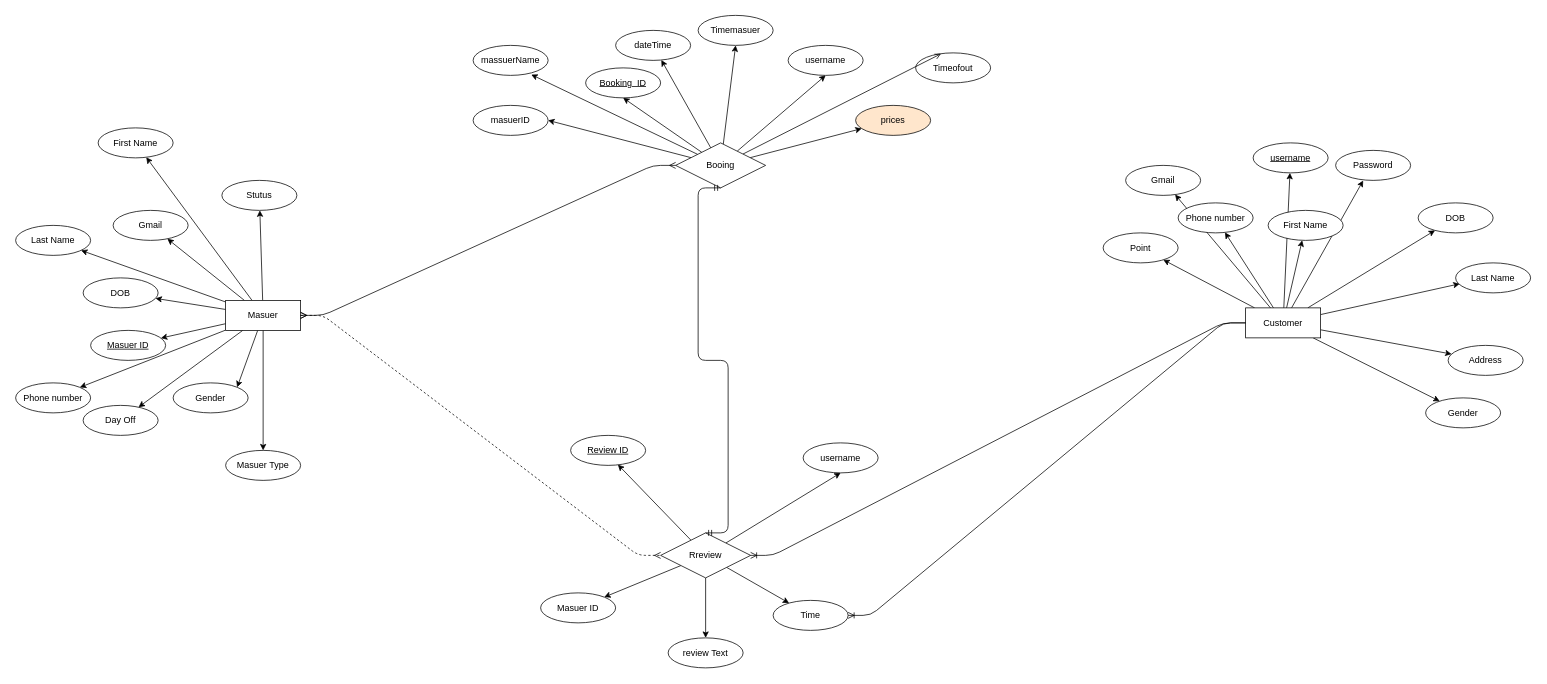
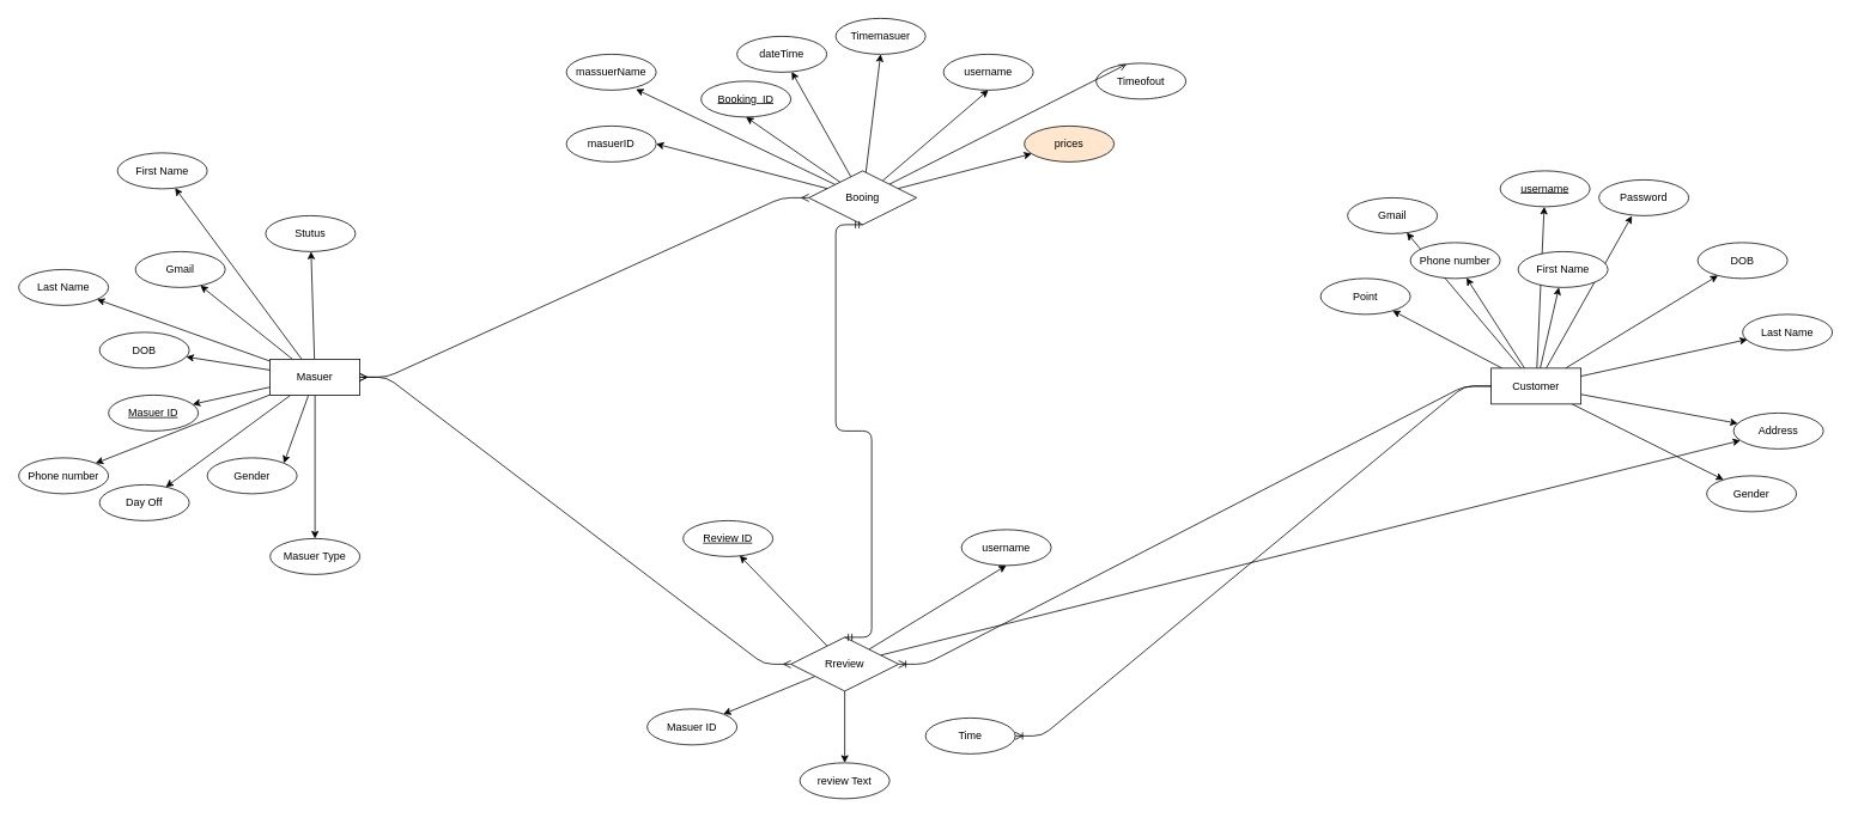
  <mxCell id="0" />
  <mxCell id="1" parent="0" />
  <mxCell id="2" value="Booking&amp;nbsp; ID" style="ellipse;whiteSpace=wrap;html=1;align=center;fontStyle=4;" parent="1" vertex="1"><mxGeometry x="780" y="90" width="100" height="40" as="geometry" /></mxCell>
  <mxCell id="3" value="username" style="ellipse;whiteSpace=wrap;html=1;align=center;" parent="1" vertex="1"><mxGeometry x="1050" y="60" width="100" height="40" as="geometry" /></mxCell>
  <mxCell id="4" value="masuerID" style="ellipse;whiteSpace=wrap;html=1;align=center;" parent="1" vertex="1"><mxGeometry x="630" y="140" width="100" height="40" as="geometry" /></mxCell>
  <mxCell id="5" value="massuerName" style="ellipse;whiteSpace=wrap;html=1;align=center;" parent="1" vertex="1"><mxGeometry x="630" y="60" width="100" height="40" as="geometry" /></mxCell>
  <mxCell id="6" value="dateTime" style="ellipse;whiteSpace=wrap;html=1;align=center;" parent="1" vertex="1"><mxGeometry x="820" y="40" width="100" height="40" as="geometry" /></mxCell>
  <mxCell id="7" value="Timemasuer" style="ellipse;whiteSpace=wrap;html=1;align=center;" parent="1" vertex="1"><mxGeometry x="930" y="20" width="100" height="40" as="geometry" /></mxCell>
  <mxCell id="8" value="Timeofout" style="ellipse;whiteSpace=wrap;html=1;align=center;" parent="1" vertex="1"><mxGeometry x="1220" y="70" width="100" height="40" as="geometry" /></mxCell>
  <mxCell id="9" value="prices" style="ellipse;whiteSpace=wrap;html=1;align=center;fillColor=#ffe6cc;" parent="1" vertex="1"><mxGeometry x="1140" y="140" width="100" height="40" as="geometry" /></mxCell>
  <mxCell id="10" style="edgeStyle=none;html=1;" parent="1" source="20" target="21" edge="1"><mxGeometry relative="1" as="geometry" /></mxCell>
  <mxCell id="11" style="edgeStyle=none;html=1;entryX=0.367;entryY=1.006;entryDx=0;entryDy=0;entryPerimeter=0;" parent="1" source="20" target="22" edge="1"><mxGeometry relative="1" as="geometry" /></mxCell>
  <mxCell id="12" style="edgeStyle=none;html=1;" parent="1" source="20" target="23" edge="1"><mxGeometry relative="1" as="geometry" /></mxCell>
  <mxCell id="13" style="edgeStyle=none;html=1;entryX=0.054;entryY=0.697;entryDx=0;entryDy=0;entryPerimeter=0;" parent="1" source="20" target="24" edge="1"><mxGeometry relative="1" as="geometry" /></mxCell>
  <mxCell id="14" style="edgeStyle=none;html=1;" parent="1" source="20" target="25" edge="1"><mxGeometry relative="1" as="geometry" /></mxCell>
  <mxCell id="15" style="edgeStyle=none;html=1;" parent="1" source="20" target="26" edge="1"><mxGeometry relative="1" as="geometry" /></mxCell>
  <mxCell id="16" style="edgeStyle=none;html=1;" parent="1" source="20" target="27" edge="1"><mxGeometry relative="1" as="geometry" /></mxCell>
  <mxCell id="17" style="edgeStyle=none;html=1;" parent="1" source="20" target="28" edge="1"><mxGeometry relative="1" as="geometry" /></mxCell>
  <mxCell id="18" style="edgeStyle=none;html=1;" parent="1" source="20" target="29" edge="1"><mxGeometry relative="1" as="geometry" /></mxCell>
  <mxCell id="19" style="edgeStyle=none;html=1;" parent="1" source="20" target="30" edge="1"><mxGeometry relative="1" as="geometry" /></mxCell>
  <mxCell id="20" value="Customer" style="whiteSpace=wrap;html=1;align=center;" parent="1" vertex="1"><mxGeometry x="1660" y="410" width="100" height="40" as="geometry" /></mxCell>
  <mxCell id="21" value="username" style="ellipse;whiteSpace=wrap;html=1;align=center;fontStyle=4;" parent="1" vertex="1"><mxGeometry x="1670" y="190" width="100" height="40" as="geometry" /></mxCell>
  <mxCell id="22" value="Password" style="ellipse;whiteSpace=wrap;html=1;align=center;" parent="1" vertex="1"><mxGeometry x="1780" y="200" width="100" height="40" as="geometry" /></mxCell>
  <mxCell id="23" value="First Name" style="ellipse;whiteSpace=wrap;html=1;align=center;" parent="1" vertex="1"><mxGeometry x="1690" y="280" width="100" height="40" as="geometry" /></mxCell>
  <mxCell id="24" value="Last Name" style="ellipse;whiteSpace=wrap;html=1;align=center;" parent="1" vertex="1"><mxGeometry x="1940" y="350" width="100" height="40" as="geometry" /></mxCell>
  <mxCell id="25" value="DOB" style="ellipse;whiteSpace=wrap;html=1;align=center;" parent="1" vertex="1"><mxGeometry x="1890" y="270" width="100" height="40" as="geometry" /></mxCell>
  <mxCell id="26" value="Gender" style="ellipse;whiteSpace=wrap;html=1;align=center;" parent="1" vertex="1"><mxGeometry x="1900" y="530" width="100" height="40" as="geometry" /></mxCell>
  <mxCell id="27" value="Phone number" style="ellipse;whiteSpace=wrap;html=1;align=center;" parent="1" vertex="1"><mxGeometry x="1570" y="270" width="100" height="40" as="geometry" /></mxCell>
  <mxCell id="28" value="Gmail" style="ellipse;whiteSpace=wrap;html=1;align=center;" parent="1" vertex="1"><mxGeometry x="1500" y="220" width="100" height="40" as="geometry" /></mxCell>
  <mxCell id="29" value="Address" style="ellipse;whiteSpace=wrap;html=1;align=center;" parent="1" vertex="1"><mxGeometry x="1930" y="460" width="100" height="40" as="geometry" /></mxCell>
  <mxCell id="30" value="Point" style="ellipse;whiteSpace=wrap;html=1;align=center;" parent="1" vertex="1"><mxGeometry x="1470" y="310" width="100" height="40" as="geometry" /></mxCell>
  <mxCell id="31" style="edgeStyle=none;html=1;" parent="1" source="41" target="42" edge="1"><mxGeometry relative="1" as="geometry" /></mxCell>
  <mxCell id="32" style="edgeStyle=none;html=1;" parent="1" source="41" target="44" edge="1"><mxGeometry relative="1" as="geometry" /></mxCell>
  <mxCell id="33" style="edgeStyle=none;html=1;" parent="1" source="41" target="43" edge="1"><mxGeometry relative="1" as="geometry" /></mxCell>
  <mxCell id="34" style="edgeStyle=none;html=1;" parent="1" source="41" target="47" edge="1"><mxGeometry relative="1" as="geometry" /></mxCell>
  <mxCell id="35" style="edgeStyle=none;html=1;" parent="1" source="41" target="45" edge="1"><mxGeometry relative="1" as="geometry" /></mxCell>
  <mxCell id="36" style="edgeStyle=none;html=1;" parent="1" source="41" target="48" edge="1"><mxGeometry relative="1" as="geometry" /></mxCell>
  <mxCell id="37" style="edgeStyle=none;html=1;entryX=1;entryY=0;entryDx=0;entryDy=0;" parent="1" source="41" target="46" edge="1"><mxGeometry relative="1" as="geometry" /></mxCell>
  <mxCell id="38" style="edgeStyle=none;html=1;" parent="1" source="41" target="49" edge="1"><mxGeometry relative="1" as="geometry" /></mxCell>
  <mxCell id="39" style="edgeStyle=none;html=1;" parent="1" source="41" target="50" edge="1"><mxGeometry relative="1" as="geometry" /></mxCell>
  <mxCell id="40" style="edgeStyle=none;html=1;" parent="1" source="41" target="51" edge="1"><mxGeometry relative="1" as="geometry" /></mxCell>
  <mxCell id="41" value="Masuer" style="whiteSpace=wrap;html=1;align=center;" parent="1" vertex="1"><mxGeometry x="300" y="400" width="100" height="40" as="geometry" /></mxCell>
  <mxCell id="42" value="Masuer ID" style="ellipse;whiteSpace=wrap;html=1;align=center;fontStyle=4;" parent="1" vertex="1"><mxGeometry x="120" y="440" width="100" height="40" as="geometry" /></mxCell>
  <mxCell id="43" value="First Name" style="ellipse;whiteSpace=wrap;html=1;align=center;" parent="1" vertex="1"><mxGeometry x="130" y="170" width="100" height="40" as="geometry" /></mxCell>
  <mxCell id="44" value="Last Name" style="ellipse;whiteSpace=wrap;html=1;align=center;" parent="1" vertex="1"><mxGeometry x="20" y="300" width="100" height="40" as="geometry" /></mxCell>
  <mxCell id="45" value="DOB" style="ellipse;whiteSpace=wrap;html=1;align=center;" parent="1" vertex="1"><mxGeometry x="110" y="370" width="100" height="40" as="geometry" /></mxCell>
  <mxCell id="46" value="Gender" style="ellipse;whiteSpace=wrap;html=1;align=center;" parent="1" vertex="1"><mxGeometry x="230" y="510" width="100" height="40" as="geometry" /></mxCell>
  <mxCell id="47" value="Phone number" style="ellipse;whiteSpace=wrap;html=1;align=center;" parent="1" vertex="1"><mxGeometry x="20" y="510" width="100" height="40" as="geometry" /></mxCell>
  <mxCell id="48" value="Gmail" style="ellipse;whiteSpace=wrap;html=1;align=center;" parent="1" vertex="1"><mxGeometry x="150" y="280" width="100" height="40" as="geometry" /></mxCell>
  <mxCell id="49" value="Masuer Type" style="ellipse;whiteSpace=wrap;html=1;align=center;" parent="1" vertex="1"><mxGeometry x="300" y="600" width="100" height="40" as="geometry" /></mxCell>
  <mxCell id="50" value="Day Off" style="ellipse;whiteSpace=wrap;html=1;align=center;" parent="1" vertex="1"><mxGeometry x="110" y="540" width="100" height="40" as="geometry" /></mxCell>
  <mxCell id="51" value="Stutus" style="ellipse;whiteSpace=wrap;html=1;align=center;" parent="1" vertex="1"><mxGeometry x="295" y="240" width="100" height="40" as="geometry" /></mxCell>
  <mxCell id="52" style="edgeStyle=none;html=1;" parent="1" source="60" target="9" edge="1"><mxGeometry relative="1" as="geometry" /></mxCell>
  <mxCell id="53" style="edgeStyle=none;html=1;entryX=1;entryY=0.5;entryDx=0;entryDy=0;" parent="1" source="60" target="4" edge="1"><mxGeometry relative="1" as="geometry" /></mxCell>
  <mxCell id="54" style="edgeStyle=none;html=1;entryX=0.775;entryY=0.974;entryDx=0;entryDy=0;entryPerimeter=0;" parent="1" source="60" target="5" edge="1"><mxGeometry relative="1" as="geometry" /></mxCell>
  <mxCell id="55" style="edgeStyle=none;html=1;entryX=0.5;entryY=1;entryDx=0;entryDy=0;" parent="1" source="60" target="2" edge="1"><mxGeometry relative="1" as="geometry" /></mxCell>
  <mxCell id="56" style="edgeStyle=none;html=1;entryX=0.5;entryY=1;entryDx=0;entryDy=0;" parent="1" source="60" target="3" edge="1"><mxGeometry relative="1" as="geometry" /></mxCell>
  <mxCell id="57" style="edgeStyle=none;html=1;entryX=0.338;entryY=0.031;entryDx=0;entryDy=0;entryPerimeter=0;endArrow=open;" parent="1" source="60" target="8" edge="1"><mxGeometry relative="1" as="geometry" /></mxCell>
  <mxCell id="58" style="edgeStyle=none;html=1;entryX=0.5;entryY=1;entryDx=0;entryDy=0;" parent="1" source="60" target="7" edge="1"><mxGeometry relative="1" as="geometry" /></mxCell>
  <mxCell id="59" style="edgeStyle=none;html=1;" parent="1" source="60" target="6" edge="1"><mxGeometry relative="1" as="geometry" /></mxCell>
  <mxCell id="60" value="Booing" style="shape=rhombus;perimeter=rhombusPerimeter;whiteSpace=wrap;html=1;align=center;" parent="1" vertex="1"><mxGeometry x="900" y="190" width="120" height="60" as="geometry" /></mxCell>
  <mxCell id="61" value="" style="edgeStyle=entityRelationEdgeStyle;fontSize=12;html=1;endArrow=ERoneToMany;exitX=0;exitY=0.5;exitDx=0;exitDy=0;" parent="1" source="20" target="75" edge="1"><mxGeometry width="100" height="100" relative="1" as="geometry"><mxPoint x="960" y="240" as="sourcePoint" /><mxPoint x="1060" y="140" as="targetPoint" /></mxGeometry></mxCell>
  <mxCell id="62" value="" style="edgeStyle=entityRelationEdgeStyle;fontSize=12;html=1;endArrow=ERmany;startArrow=ERmany;exitX=1;exitY=0.5;exitDx=0;exitDy=0;" parent="1" source="41" target="60" edge="1"><mxGeometry width="100" height="100" relative="1" as="geometry"><mxPoint x="90" y="420" as="sourcePoint" /><mxPoint x="690" y="280" as="targetPoint" /></mxGeometry></mxCell>
  <mxCell id="63" style="edgeStyle=none;html=1;entryX=0.63;entryY=0.974;entryDx=0;entryDy=0;entryPerimeter=0;" parent="1" source="68" target="72" edge="1"><mxGeometry relative="1" as="geometry" /></mxCell>
  <mxCell id="64" style="edgeStyle=none;html=1;entryX=0.5;entryY=1;entryDx=0;entryDy=0;" parent="1" source="68" target="73" edge="1"><mxGeometry relative="1" as="geometry" /></mxCell>
  <mxCell id="65" style="edgeStyle=none;html=1;" parent="1" source="68" target="74" edge="1"><mxGeometry relative="1" as="geometry" /></mxCell>
- <mxCell id="66" style="edgeStyle=none;html=1;" parent="1" source="68" target="75" edge="1"><mxGeometry relative="1" as="geometry" /></mxCell>
+ <mxCell id="66" style="edgeStyle=none;html=1;" parent="1" source="68" target="29" edge="1"><mxGeometry relative="1" as="geometry" /></mxCell>
  <mxCell id="67" style="edgeStyle=none;html=1;" parent="1" source="68" target="76" edge="1"><mxGeometry relative="1" as="geometry" /></mxCell>
  <mxCell id="68" value="Rreview" style="shape=rhombus;perimeter=rhombusPerimeter;whiteSpace=wrap;html=1;align=center;" parent="1" vertex="1"><mxGeometry x="880" y="710" width="120" height="60" as="geometry" /></mxCell>
  <mxCell id="69" value="" style="edgeStyle=entityRelationEdgeStyle;fontSize=12;html=1;endArrow=ERmandOne;startArrow=ERmandOne;entryX=0.5;entryY=1;entryDx=0;entryDy=0;exitX=0.5;exitY=0;exitDx=0;exitDy=0;" parent="1" source="68" target="60" edge="1"><mxGeometry width="100" height="100" relative="1" as="geometry"><mxPoint x="810" y="620" as="sourcePoint" /><mxPoint x="910" y="520" as="targetPoint" /></mxGeometry></mxCell>
  <mxCell id="70" value="" style="edgeStyle=entityRelationEdgeStyle;fontSize=12;html=1;endArrow=ERoneToMany;exitX=0;exitY=0.5;exitDx=0;exitDy=0;" parent="1" source="20" target="68" edge="1"><mxGeometry width="100" height="100" relative="1" as="geometry"><mxPoint x="1220" y="680" as="sourcePoint" /><mxPoint x="1320" y="580" as="targetPoint" /></mxGeometry></mxCell>
- <mxCell id="71" value="" style="edgeStyle=entityRelationEdgeStyle;fontSize=12;html=1;endArrow=ERmany;startArrow=ERmany;exitX=1;exitY=0.5;exitDx=0;exitDy=0;entryX=0;entryY=0.5;entryDx=0;entryDy=0;dashed=1;" parent="1" source="41" target="68" edge="1"><mxGeometry width="100" height="100" relative="1" as="geometry"><mxPoint x="240" y="750" as="sourcePoint" /><mxPoint x="340" y="650" as="targetPoint" /></mxGeometry></mxCell>
+ <mxCell id="71" value="" style="edgeStyle=entityRelationEdgeStyle;fontSize=12;html=1;endArrow=ERmany;startArrow=ERmany;exitX=1;exitY=0.5;exitDx=0;exitDy=0;entryX=0;entryY=0.5;entryDx=0;entryDy=0;" parent="1" source="41" target="68" edge="1"><mxGeometry width="100" height="100" relative="1" as="geometry"><mxPoint x="240" y="750" as="sourcePoint" /><mxPoint x="340" y="650" as="targetPoint" /></mxGeometry></mxCell>
  <mxCell id="72" value="Review ID" style="ellipse;whiteSpace=wrap;html=1;align=center;fontStyle=4;" parent="1" vertex="1"><mxGeometry x="760" y="580" width="100" height="40" as="geometry" /></mxCell>
  <mxCell id="73" value="username" style="ellipse;whiteSpace=wrap;html=1;align=center;" parent="1" vertex="1"><mxGeometry x="1070" y="590" width="100" height="40" as="geometry" /></mxCell>
  <mxCell id="74" value="Masuer ID" style="ellipse;whiteSpace=wrap;html=1;align=center;" parent="1" vertex="1"><mxGeometry x="720" y="790" width="100" height="40" as="geometry" /></mxCell>
  <mxCell id="75" value="Time" style="ellipse;whiteSpace=wrap;html=1;align=center;" parent="1" vertex="1"><mxGeometry x="1030" y="800" width="100" height="40" as="geometry" /></mxCell>
  <mxCell id="76" value="review Text" style="ellipse;whiteSpace=wrap;html=1;align=center;" parent="1" vertex="1"><mxGeometry x="890" y="850" width="100" height="40" as="geometry" /></mxCell>
